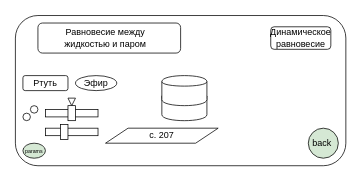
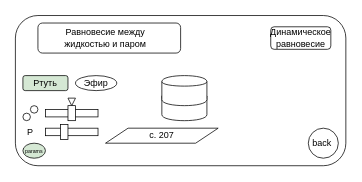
  <mxCell id="0" />
  <mxCell id="1" parent="0" />
  <mxCell id="2" value="" style="rounded=1;whiteSpace=wrap;html=1;" vertex="1" parent="1"><mxGeometry x="20" y="20" width="440" height="200" as="geometry" /></mxCell>
  <mxCell id="3" value="" style="group" vertex="1" connectable="0" parent="1"><mxGeometry x="50" y="30" width="190" height="40" as="geometry" /></mxCell>
  <mxCell id="4" value="" style="rounded=1;whiteSpace=wrap;html=1;" vertex="1" parent="3"><mxGeometry width="190" height="40" as="geometry" /></mxCell>
  <mxCell id="5" value="Равновесие между жидкостью и паром&lt;span style=&quot;color: rgba(0 , 0 , 0 , 0) ; font-family: monospace ; font-size: 0px ; white-space: nowrap&quot;&gt;%3CmxGraphModel%3E%3Croot%3E%3CmxCell%20id%3D%220%22%2F%3E%3CmxCell%20id%3D%221%22%20parent%3D%220%22%2F%3E%3CmxCell%20id%3D%222%22%20value%3D%22%22%20style%3D%22shape%3Dcylinder%3BwhiteSpace%3Dwrap%3Bhtml%3D1%3BboundedLbl%3D1%3BbackgroundOutline%3D1%3B%22%20vertex%3D%221%22%20parent%3D%221%22%3E%3CmxGeometry%20x%3D%22315%22%20y%3D%22260%22%20width%3D%2260%22%20height%3D%2240%22%20as%3D%22geometry%22%2F%3E%3C%2FmxCell%3E%3CmxCell%20id%3D%223%22%20value%3D%22%22%20style%3D%22shape%3Dcylinder%3BwhiteSpace%3Dwrap%3Bhtml%3D1%3BboundedLbl%3D1%3BbackgroundOutline%3D1%3B%22%20vertex%3D%221%22%20parent%3D%221%22%3E%3CmxGeometry%20x%3D%22315%22%20y%3D%22240%22%20width%3D%2260%22%20height%3D%2240%22%20as%3D%22geometry%22%2F%3E%3C%2FmxCell%3E%3C%2Froot%3E%3C%2FmxGraphModel%3E&lt;/span&gt;" style="text;html=1;strokeColor=none;fillColor=none;align=center;verticalAlign=middle;whiteSpace=wrap;rounded=0;" vertex="1" parent="3"><mxGeometry x="20" y="10" width="140" height="20" as="geometry" /></mxCell>
  <mxCell id="6" value="с. 207" style="shape=parallelogram;perimeter=parallelogramPerimeter;whiteSpace=wrap;html=1;" vertex="1" parent="1"><mxGeometry x="140" y="170" width="150" height="20" as="geometry" /></mxCell>
  <mxCell id="7" value="Динамическое равновесие&lt;span style=&quot;color: rgba(0 , 0 , 0 , 0) ; font-family: monospace ; font-size: 0px ; white-space: nowrap&quot;&gt;%3CmxGraphModel%3E%3Croot%3E%3CmxCell%20id%3D%220%22%2F%3E%3CmxCell%20id%3D%221%22%20parent%3D%220%22%2F%3E%3CmxCell%20id%3D%222%22%20value%3D%22%22%20style%3D%22rounded%3D0%3BwhiteSpace%3Dwrap%3Bhtml%3D1%3BstrokeColor%3D%23000000%3BfillColor%3D%23FFFFFF%3B%22%20vertex%3D%221%22%20parent%3D%221%22%3E%3CmxGeometry%20x%3D%22160%22%20y%3D%22270%22%20width%3D%2270%22%20height%3D%2210%22%20as%3D%22geometry%22%2F%3E%3C%2FmxCell%3E%3CmxCell%20id%3D%223%22%20value%3D%22%22%20style%3D%22rounded%3D0%3BwhiteSpace%3Dwrap%3Bhtml%3D1%3BstrokeColor%3D%23000000%3BfillColor%3D%23FFFFFF%3B%22%20vertex%3D%221%22%20parent%3D%221%22%3E%3CmxGeometry%20x%3D%22210%22%20y%3D%22265%22%20width%3D%2210%22%20height%3D%2220%22%20as%3D%22geometry%22%2F%3E%3C%2FmxCell%3E%3CmxCell%20id%3D%224%22%20value%3D%22P%22%20style%3D%22text%3Bhtml%3D1%3BstrokeColor%3Dnone%3BfillColor%3Dnone%3Balign%3Dcenter%3BverticalAlign%3Dmiddle%3BwhiteSpace%3Dwrap%3Brounded%3D0%3B%22%20vertex%3D%221%22%20parent%3D%221%22%3E%3CmxGeometry%20x%3D%22120%22%20y%3D%22265%22%20width%3D%2240%22%20height%3D%2220%22%20as%3D%22geometry%22%2F%3E%3C%2FmxCell%3E%3CmxCell%20id%3D%225%22%20value%3D%22%22%20style%3D%22rounded%3D0%3BwhiteSpace%3Dwrap%3Bhtml%3D1%3BstrokeColor%3D%23000000%3BfillColor%3D%23FFFFFF%3Balign%3Dcenter%3B%22%20vertex%3D%221%22%20parent%3D%221%22%3E%3CmxGeometry%20x%3D%22235%22%20y%3D%22270%22%20width%3D%2220%22%20height%3D%2210%22%20as%3D%22geometry%22%2F%3E%3C%2FmxCell%3E%3C%2Froot%3E%3C%2FmxGraphModel%3E&lt;/span&gt;&lt;span style=&quot;color: rgba(0 , 0 , 0 , 0) ; font-family: monospace ; font-size: 0px ; white-space: nowrap&quot;&gt;%3CmxGraphModel%3E%3Croot%3E%3CmxCell%20id%3D%220%22%2F%3E%3CmxCell%20id%3D%221%22%20parent%3D%220%22%2F%3E%3CmxCell%20id%3D%222%22%20value%3D%22%22%20style%3D%22rounded%3D0%3BwhiteSpace%3Dwrap%3Bhtml%3D1%3BstrokeColor%3D%23000000%3BfillColor%3D%23FFFFFF%3B%22%20vertex%3D%221%22%20parent%3D%221%22%3E%3CmxGeometry%20x%3D%22160%22%20y%3D%22270%22%20width%3D%2270%22%20height%3D%2210%22%20as%3D%22geometry%22%2F%3E%3C%2FmxCell%3E%3CmxCell%20id%3D%223%22%20value%3D%22%22%20style%3D%22rounded%3D0%3BwhiteSpace%3Dwrap%3Bhtml%3D1%3BstrokeColor%3D%23000000%3BfillColor%3D%23FFFFFF%3B%22%20vertex%3D%221%22%20parent%3D%221%22%3E%3CmxGeometry%20x%3D%22210%22%20y%3D%22265%22%20width%3D%2210%22%20height%3D%2220%22%20as%3D%22geometry%22%2F%3E%3C%2FmxCell%3E%3CmxCell%20id%3D%224%22%20value%3D%22P%22%20style%3D%22text%3Bhtml%3D1%3BstrokeColor%3Dnone%3BfillColor%3Dnone%3Balign%3Dcenter%3BverticalAlign%3Dmiddle%3BwhiteSpace%3Dwrap%3Brounded%3D0%3B%22%20vertex%3D%221%22%20parent%3D%221%22%3E%3CmxGeometry%20x%3D%22120%22%20y%3D%22265%22%20width%3D%2240%22%20height%3D%2220%22%20as%3D%22geometry%22%2F%3E%3C%2FmxCell%3E%3CmxCell%20id%3D%225%22%20value%3D%22%22%20style%3D%22rounded%3D0%3BwhiteSpace%3Dwrap%3Bhtml%3D1%3BstrokeColor%3D%23000000%3BfillColor%3D%23FFFFFF%3Balign%3Dcenter%3B%22%20vertex%3D%221%22%20parent%3D%221%22%3E%3CmxGeometry%20x%3D%22235%22%20y%3D%22270%22%20width%3D%2220%22%20height%3D%2210%22%20as%3D%22geometry%22%2F%3E%3C%2FmxCell%3E%3C%2Froot%3E%3C%2FmxGraphModel%3E&lt;/span&gt;" style="rounded=1;whiteSpace=wrap;html=1;" vertex="1" parent="1"><mxGeometry x="360" y="35" width="80" height="30" as="geometry" /></mxCell>
  <mxCell id="8" value="&lt;font style=&quot;font-size: 7px&quot;&gt;params&lt;/font&gt;" style="ellipse;whiteSpace=wrap;html=1;fillColor=#d5e8d4;" vertex="1" parent="1"><mxGeometry x="30" y="190" width="30" height="20" as="geometry" /></mxCell>
- <mxCell id="9" value="back&amp;nbsp;" style="ellipse;whiteSpace=wrap;html=1;fillColor=#d5e8d4;" vertex="1" parent="1"><mxGeometry x="410" y="170" width="40" height="40" as="geometry" /></mxCell>
+ <mxCell id="9" value="back&amp;nbsp;" style="ellipse;whiteSpace=wrap;html=1;" vertex="1" parent="1"><mxGeometry x="410" y="170" width="40" height="40" as="geometry" /></mxCell>
  <mxCell id="10" value="" style="shape=cylinder;whiteSpace=wrap;html=1;boundedLbl=1;backgroundOutline=1;" vertex="1" parent="1"><mxGeometry x="215" y="120" width="60" height="40" as="geometry" /></mxCell>
  <mxCell id="11" value="" style="shape=cylinder;whiteSpace=wrap;html=1;boundedLbl=1;backgroundOutline=1;" vertex="1" parent="1"><mxGeometry x="215" y="100" width="60" height="40" as="geometry" /></mxCell>
  <mxCell id="12" value="" style="rounded=0;whiteSpace=wrap;html=1;strokeColor=#000000;fillColor=#FFFFFF;" vertex="1" parent="1"><mxGeometry x="60" y="170" width="70" height="10" as="geometry" /></mxCell>
  <mxCell id="13" value="" style="rounded=0;whiteSpace=wrap;html=1;strokeColor=#000000;fillColor=#FFFFFF;" vertex="1" parent="1"><mxGeometry x="80" y="165" width="10" height="20" as="geometry" /></mxCell>
+ <mxCell id="14" value="P" style="text;html=1;strokeColor=none;fillColor=none;align=center;verticalAlign=middle;whiteSpace=wrap;rounded=0;" vertex="1" parent="1"><mxGeometry x="20" y="165" width="40" height="20" as="geometry" /></mxCell>
  <mxCell id="15" value="" style="rounded=0;whiteSpace=wrap;html=1;strokeColor=#000000;fillColor=#FFFFFF;" vertex="1" parent="1"><mxGeometry x="60" y="145" width="70" height="10" as="geometry" /></mxCell>
  <mxCell id="16" value="" style="rounded=0;whiteSpace=wrap;html=1;strokeColor=#000000;fillColor=#FFFFFF;" vertex="1" parent="1"><mxGeometry x="90" y="140" width="10" height="20" as="geometry" /></mxCell>
  <mxCell id="17" value="" style="ellipse;whiteSpace=wrap;html=1;aspect=fixed;" vertex="1" parent="1"><mxGeometry x="30" y="150" width="10" height="10" as="geometry" /></mxCell>
  <mxCell id="18" value="" style="ellipse;whiteSpace=wrap;html=1;aspect=fixed;" vertex="1" parent="1"><mxGeometry x="40" y="140" width="10" height="10" as="geometry" /></mxCell>
  <mxCell id="19" value="" style="triangle;whiteSpace=wrap;html=1;rotation=90;" vertex="1" parent="1"><mxGeometry x="90" y="130" width="10" height="10" as="geometry" /></mxCell>
- <mxCell id="20" value="Ртуть" style="rounded=1;whiteSpace=wrap;html=1;strokeColor=#000000;fillColor=#FFFFFF;" vertex="1" parent="1"><mxGeometry x="30" y="100" width="60" height="20" as="geometry" /></mxCell>
+ <mxCell id="20" value="Ртуть" style="rounded=1;whiteSpace=wrap;html=1;strokeColor=#000000;fillColor=#d5e8d4;" vertex="1" parent="1"><mxGeometry x="30" y="100" width="60" height="20" as="geometry" /></mxCell>
  <mxCell id="21" value="Эфир" style="ellipse;whiteSpace=wrap;html=1;strokeColor=#000000;fillColor=#FFFFFF;" vertex="1" parent="1"><mxGeometry x="100" y="100" width="55" height="20" as="geometry" /></mxCell>
